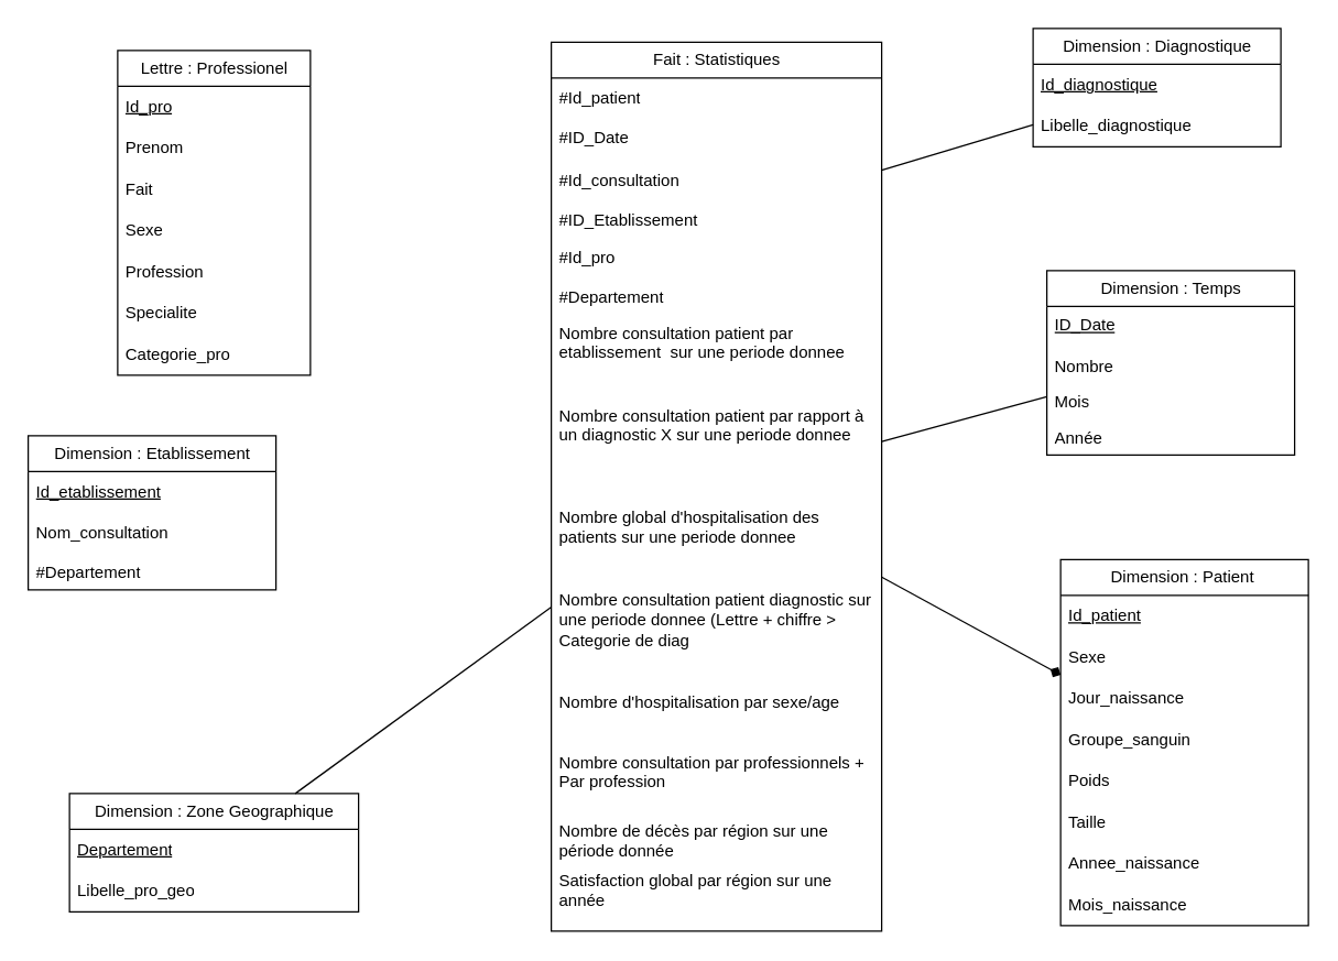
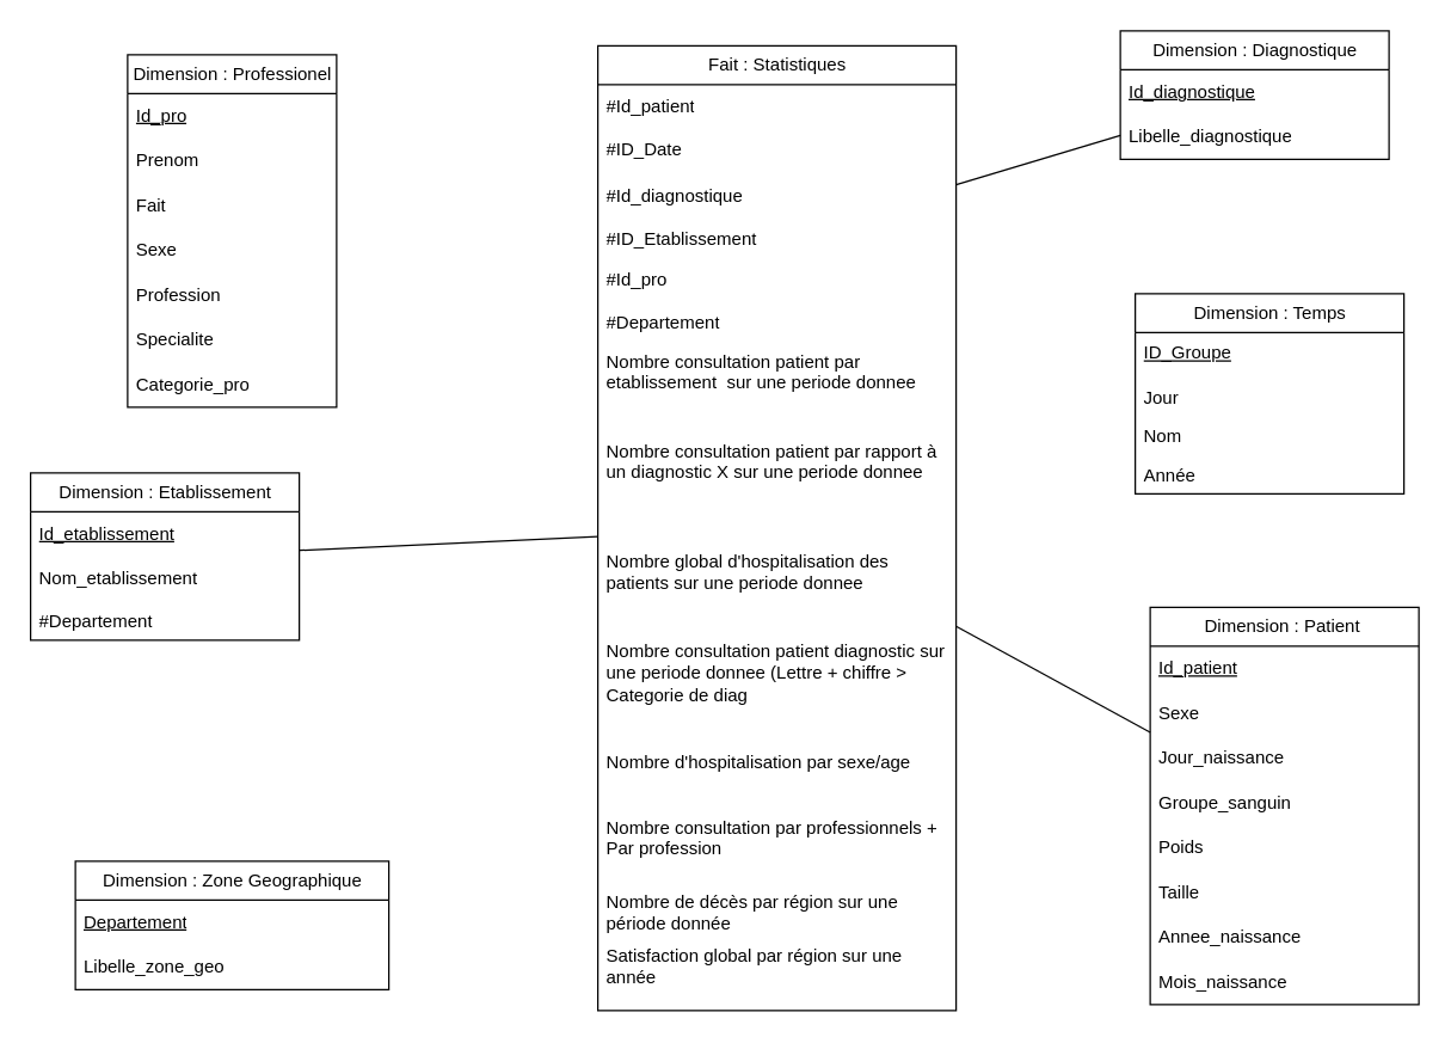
  <mxCell id="0" />
  <mxCell id="1" parent="0" />
  <mxCell id="2" value="Fait : Statistiques" style="swimlane;fontStyle=0;childLayout=stackLayout;horizontal=1;startSize=26;fillColor=none;horizontalStack=0;resizeParent=1;resizeParentMax=0;resizeLast=0;collapsible=1;marginBottom=0;html=1;" parent="1" vertex="1"><mxGeometry x="400" y="30" width="240" height="646" as="geometry"><mxRectangle x="340" y="180" width="140" height="30" as="alternateBounds" /></mxGeometry></mxCell>
  <mxCell id="3" value="#Id_patient" style="text;strokeColor=none;fillColor=none;align=left;verticalAlign=middle;spacingLeft=4;spacingRight=4;overflow=hidden;points=[[0,0.5],[1,0.5]];portConstraint=eastwest;rotatable=0;whiteSpace=wrap;html=1;" vertex="1" parent="2"><mxGeometry y="26" width="240" height="30" as="geometry" /></mxCell>
  <mxCell id="4" value="#ID_Date" style="text;strokeColor=none;fillColor=none;align=left;verticalAlign=top;spacingLeft=4;spacingRight=4;overflow=hidden;rotatable=0;points=[[0,0.5],[1,0.5]];portConstraint=eastwest;whiteSpace=wrap;html=1;" vertex="1" parent="2"><mxGeometry y="56" width="240" height="30" as="geometry" /></mxCell>
- <mxCell id="5" value="#Id_consultation" style="text;strokeColor=none;fillColor=none;align=left;verticalAlign=middle;spacingLeft=4;spacingRight=4;overflow=hidden;points=[[0,0.5],[1,0.5]];portConstraint=eastwest;rotatable=0;whiteSpace=wrap;html=1;" vertex="1" parent="2"><mxGeometry y="86" width="240" height="30" as="geometry" /></mxCell>
+ <mxCell id="5" value="#Id_diagnostique" style="text;strokeColor=none;fillColor=none;align=left;verticalAlign=middle;spacingLeft=4;spacingRight=4;overflow=hidden;points=[[0,0.5],[1,0.5]];portConstraint=eastwest;rotatable=0;whiteSpace=wrap;html=1;" vertex="1" parent="2"><mxGeometry y="86" width="240" height="30" as="geometry" /></mxCell>
  <mxCell id="6" value="#ID_Etablissement" style="text;strokeColor=none;fillColor=none;align=left;verticalAlign=top;spacingLeft=4;spacingRight=4;overflow=hidden;rotatable=0;points=[[0,0.5],[1,0.5]];portConstraint=eastwest;whiteSpace=wrap;html=1;" parent="2" vertex="1"><mxGeometry y="116" width="240" height="26" as="geometry" /></mxCell>
  <mxCell id="7" value="#Id_pro" style="text;strokeColor=none;fillColor=none;align=left;verticalAlign=middle;spacingLeft=4;spacingRight=4;overflow=hidden;points=[[0,0.5],[1,0.5]];portConstraint=eastwest;rotatable=0;whiteSpace=wrap;html=1;" vertex="1" parent="2"><mxGeometry y="142" width="240" height="30" as="geometry" /></mxCell>
  <mxCell id="8" value="#Departement" style="text;strokeColor=none;fillColor=none;align=left;verticalAlign=top;spacingLeft=4;spacingRight=4;overflow=hidden;rotatable=0;points=[[0,0.5],[1,0.5]];portConstraint=eastwest;whiteSpace=wrap;html=1;" parent="2" vertex="1"><mxGeometry y="172" width="240" height="26" as="geometry" /></mxCell>
  <mxCell id="9" value="&lt;div&gt;Nombre consultation patient par etablissement&amp;nbsp; sur une periode donnee&amp;nbsp;&lt;/div&gt;" style="text;strokeColor=none;fillColor=none;align=left;verticalAlign=top;spacingLeft=4;spacingRight=4;overflow=hidden;rotatable=0;points=[[0,0.5],[1,0.5]];portConstraint=eastwest;whiteSpace=wrap;html=1;" parent="2" vertex="1"><mxGeometry y="198" width="240" height="60" as="geometry" /></mxCell>
  <mxCell id="10" value="Nombre consultation patient par rapport à un diagnostic X sur une periode donnee&amp;nbsp;" style="text;strokeColor=none;fillColor=none;align=left;verticalAlign=top;spacingLeft=4;spacingRight=4;overflow=hidden;rotatable=0;points=[[0,0.5],[1,0.5]];portConstraint=eastwest;whiteSpace=wrap;html=1;" parent="2" vertex="1"><mxGeometry y="258" width="240" height="74" as="geometry" /></mxCell>
  <mxCell id="11" value="&lt;div&gt;Nombre global d'hospitalisation des patients sur une periode donnee&lt;/div&gt;" style="text;strokeColor=none;fillColor=none;align=left;verticalAlign=top;spacingLeft=4;spacingRight=4;overflow=hidden;rotatable=0;points=[[0,0.5],[1,0.5]];portConstraint=eastwest;whiteSpace=wrap;html=1;" parent="2" vertex="1"><mxGeometry y="332" width="240" height="60" as="geometry" /></mxCell>
  <mxCell id="12" value="Nombre consultation patient diagnostic sur une periode donnee (Lettre + chiffre &amp;gt; Categorie de diag" style="text;strokeColor=none;fillColor=none;align=left;verticalAlign=top;spacingLeft=4;spacingRight=4;overflow=hidden;rotatable=0;points=[[0,0.5],[1,0.5]];portConstraint=eastwest;whiteSpace=wrap;html=1;" parent="2" vertex="1"><mxGeometry y="392" width="240" height="74" as="geometry" /></mxCell>
  <mxCell id="13" value="&lt;div&gt;Nombre d'hospitalisation par sexe/age&lt;/div&gt;" style="text;strokeColor=none;fillColor=none;align=left;verticalAlign=top;spacingLeft=4;spacingRight=4;overflow=hidden;rotatable=0;points=[[0,0.5],[1,0.5]];portConstraint=eastwest;whiteSpace=wrap;html=1;" parent="2" vertex="1"><mxGeometry y="466" width="240" height="44" as="geometry" /></mxCell>
  <mxCell id="14" value="Nombre consultation par professionnels + Par profession" style="text;strokeColor=none;fillColor=none;align=left;verticalAlign=top;spacingLeft=4;spacingRight=4;overflow=hidden;rotatable=0;points=[[0,0.5],[1,0.5]];portConstraint=eastwest;whiteSpace=wrap;html=1;" parent="2" vertex="1"><mxGeometry y="510" width="240" height="50" as="geometry" /></mxCell>
  <mxCell id="15" value="Nombre de décès par région sur une période donnée" style="text;strokeColor=none;fillColor=none;align=left;verticalAlign=top;spacingLeft=4;spacingRight=4;overflow=hidden;rotatable=0;points=[[0,0.5],[1,0.5]];portConstraint=eastwest;whiteSpace=wrap;html=1;" parent="2" vertex="1"><mxGeometry y="560" width="240" height="36" as="geometry" /></mxCell>
  <mxCell id="16" value="Satisfaction global par région sur une année" style="text;strokeColor=none;fillColor=none;align=left;verticalAlign=top;spacingLeft=4;spacingRight=4;overflow=hidden;rotatable=0;points=[[0,0.5],[1,0.5]];portConstraint=eastwest;whiteSpace=wrap;html=1;" parent="2" vertex="1"><mxGeometry y="596" width="240" height="50" as="geometry" /></mxCell>
  <mxCell id="17" value="Dimension : Etablissement" style="swimlane;fontStyle=0;childLayout=stackLayout;horizontal=1;startSize=26;fillColor=none;horizontalStack=0;resizeParent=1;resizeParentMax=0;resizeLast=0;collapsible=1;marginBottom=0;html=1;" parent="1" vertex="1"><mxGeometry x="20" y="316" width="180" height="112" as="geometry"><mxRectangle x="340" y="180" width="140" height="30" as="alternateBounds" /></mxGeometry></mxCell>
  <mxCell id="18" value="&lt;u&gt;Id_etablissement&lt;/u&gt;" style="text;strokeColor=none;fillColor=none;align=left;verticalAlign=middle;spacingLeft=4;spacingRight=4;overflow=hidden;points=[[0,0.5],[1,0.5]];portConstraint=eastwest;rotatable=0;whiteSpace=wrap;html=1;" vertex="1" parent="17"><mxGeometry y="26" width="180" height="30" as="geometry" /></mxCell>
- <mxCell id="19" value="Nom_consultation" style="text;strokeColor=none;fillColor=none;align=left;verticalAlign=middle;spacingLeft=4;spacingRight=4;overflow=hidden;points=[[0,0.5],[1,0.5]];portConstraint=eastwest;rotatable=0;whiteSpace=wrap;html=1;" vertex="1" parent="17"><mxGeometry y="56" width="180" height="30" as="geometry" /></mxCell>
+ <mxCell id="19" value="Nom_etablissement" style="text;strokeColor=none;fillColor=none;align=left;verticalAlign=middle;spacingLeft=4;spacingRight=4;overflow=hidden;points=[[0,0.5],[1,0.5]];portConstraint=eastwest;rotatable=0;whiteSpace=wrap;html=1;" vertex="1" parent="17"><mxGeometry y="56" width="180" height="30" as="geometry" /></mxCell>
  <mxCell id="20" value="#Departement" style="text;strokeColor=none;fillColor=none;align=left;verticalAlign=top;spacingLeft=4;spacingRight=4;overflow=hidden;rotatable=0;points=[[0,0.5],[1,0.5]];portConstraint=eastwest;whiteSpace=wrap;html=1;" parent="17" vertex="1"><mxGeometry y="86" width="180" height="26" as="geometry" /></mxCell>
+ <mxCell id="21" value="" style="endArrow=none;html=1;rounded=0;" parent="1" source="2" target="17" edge="1"><mxGeometry width="50" height="50" relative="1" as="geometry"><mxPoint x="-108" y="-15" as="sourcePoint" /><mxPoint x="-78" y="-41" as="targetPoint" /></mxGeometry></mxCell>
  <mxCell id="22" value="Dimension : Diagnostique" style="swimlane;fontStyle=0;childLayout=stackLayout;horizontal=1;startSize=26;fillColor=none;horizontalStack=0;resizeParent=1;resizeParentMax=0;resizeLast=0;collapsible=1;marginBottom=0;html=1;" parent="1" vertex="1"><mxGeometry x="750" y="20" width="180" height="86" as="geometry"><mxRectangle x="340" y="180" width="140" height="30" as="alternateBounds" /></mxGeometry></mxCell>
  <mxCell id="23" value="&lt;u&gt;Id_diagnostique&lt;/u&gt;" style="text;strokeColor=none;fillColor=none;align=left;verticalAlign=middle;spacingLeft=4;spacingRight=4;overflow=hidden;points=[[0,0.5],[1,0.5]];portConstraint=eastwest;rotatable=0;whiteSpace=wrap;html=1;" vertex="1" parent="22"><mxGeometry y="26" width="180" height="30" as="geometry" /></mxCell>
  <mxCell id="24" value="Libelle_diagnostique" style="text;strokeColor=none;fillColor=none;align=left;verticalAlign=middle;spacingLeft=4;spacingRight=4;overflow=hidden;points=[[0,0.5],[1,0.5]];portConstraint=eastwest;rotatable=0;whiteSpace=wrap;html=1;" vertex="1" parent="22"><mxGeometry y="56" width="180" height="30" as="geometry" /></mxCell>
  <mxCell id="25" value="Dimension : Temps" style="swimlane;fontStyle=0;childLayout=stackLayout;horizontal=1;startSize=26;fillColor=none;horizontalStack=0;resizeParent=1;resizeParentMax=0;resizeLast=0;collapsible=1;marginBottom=0;html=1;" parent="1" vertex="1"><mxGeometry x="760" y="196" width="180" height="134" as="geometry"><mxRectangle x="340" y="180" width="140" height="30" as="alternateBounds" /></mxGeometry></mxCell>
- <mxCell id="26" value="&lt;u&gt;ID_Date&lt;/u&gt;" style="text;strokeColor=none;fillColor=none;align=left;verticalAlign=top;spacingLeft=4;spacingRight=4;overflow=hidden;rotatable=0;points=[[0,0.5],[1,0.5]];portConstraint=eastwest;whiteSpace=wrap;html=1;" vertex="1" parent="25"><mxGeometry y="26" width="180" height="30" as="geometry" /></mxCell>
- <mxCell id="27" value="Nombre&amp;nbsp;&lt;div&gt;&lt;br&gt;&lt;/div&gt;" style="text;strokeColor=none;fillColor=none;align=left;verticalAlign=top;spacingLeft=4;spacingRight=4;overflow=hidden;rotatable=0;points=[[0,0.5],[1,0.5]];portConstraint=eastwest;whiteSpace=wrap;html=1;" parent="25" vertex="1"><mxGeometry y="56" width="180" height="26" as="geometry" /></mxCell>
- <mxCell id="28" value="&lt;div&gt;Mois&lt;/div&gt;" style="text;strokeColor=none;fillColor=none;align=left;verticalAlign=top;spacingLeft=4;spacingRight=4;overflow=hidden;rotatable=0;points=[[0,0.5],[1,0.5]];portConstraint=eastwest;whiteSpace=wrap;html=1;" parent="25" vertex="1"><mxGeometry y="82" width="180" height="26" as="geometry" /></mxCell>
+ <mxCell id="26" value="&lt;u&gt;ID_Groupe&lt;/u&gt;" style="text;strokeColor=none;fillColor=none;align=left;verticalAlign=top;spacingLeft=4;spacingRight=4;overflow=hidden;rotatable=0;points=[[0,0.5],[1,0.5]];portConstraint=eastwest;whiteSpace=wrap;html=1;" vertex="1" parent="25"><mxGeometry y="26" width="180" height="30" as="geometry" /></mxCell>
+ <mxCell id="27" value="Jour&amp;nbsp;&lt;div&gt;&lt;br&gt;&lt;/div&gt;" style="text;strokeColor=none;fillColor=none;align=left;verticalAlign=top;spacingLeft=4;spacingRight=4;overflow=hidden;rotatable=0;points=[[0,0.5],[1,0.5]];portConstraint=eastwest;whiteSpace=wrap;html=1;" parent="25" vertex="1"><mxGeometry y="56" width="180" height="26" as="geometry" /></mxCell>
+ <mxCell id="28" value="&lt;div&gt;Nom&lt;/div&gt;" style="text;strokeColor=none;fillColor=none;align=left;verticalAlign=top;spacingLeft=4;spacingRight=4;overflow=hidden;rotatable=0;points=[[0,0.5],[1,0.5]];portConstraint=eastwest;whiteSpace=wrap;html=1;" parent="25" vertex="1"><mxGeometry y="82" width="180" height="26" as="geometry" /></mxCell>
  <mxCell id="29" value="Année" style="text;strokeColor=none;fillColor=none;align=left;verticalAlign=top;spacingLeft=4;spacingRight=4;overflow=hidden;rotatable=0;points=[[0,0.5],[1,0.5]];portConstraint=eastwest;whiteSpace=wrap;html=1;" parent="25" vertex="1"><mxGeometry y="108" width="180" height="26" as="geometry" /></mxCell>
  <mxCell id="30" value="Dimension : Patient&amp;nbsp;" style="swimlane;fontStyle=0;childLayout=stackLayout;horizontal=1;startSize=26;fillColor=none;horizontalStack=0;resizeParent=1;resizeParentMax=0;resizeLast=0;collapsible=1;marginBottom=0;html=1;" parent="1" vertex="1"><mxGeometry x="770" y="406" width="180" height="266" as="geometry"><mxRectangle x="340" y="180" width="140" height="30" as="alternateBounds" /></mxGeometry></mxCell>
  <mxCell id="31" value="&lt;u&gt;Id_patient&lt;/u&gt;" style="text;strokeColor=none;fillColor=none;align=left;verticalAlign=middle;spacingLeft=4;spacingRight=4;overflow=hidden;points=[[0,0.5],[1,0.5]];portConstraint=eastwest;rotatable=0;whiteSpace=wrap;html=1;" vertex="1" parent="30"><mxGeometry y="26" width="180" height="30" as="geometry" /></mxCell>
  <mxCell id="32" value="&lt;div&gt;&lt;span style=&quot;background-color: initial;&quot;&gt;Sexe&lt;/span&gt;&lt;br&gt;&lt;/div&gt;" style="text;strokeColor=none;fillColor=none;align=left;verticalAlign=middle;spacingLeft=4;spacingRight=4;overflow=hidden;points=[[0,0.5],[1,0.5]];portConstraint=eastwest;rotatable=0;whiteSpace=wrap;html=1;" vertex="1" parent="30"><mxGeometry y="56" width="180" height="30" as="geometry" /></mxCell>
  <mxCell id="33" value="Jour_naissance" style="text;strokeColor=none;fillColor=none;align=left;verticalAlign=middle;spacingLeft=4;spacingRight=4;overflow=hidden;points=[[0,0.5],[1,0.5]];portConstraint=eastwest;rotatable=0;whiteSpace=wrap;html=1;" vertex="1" parent="30"><mxGeometry y="86" width="180" height="30" as="geometry" /></mxCell>
  <mxCell id="34" value="Groupe_sanguin" style="text;strokeColor=none;fillColor=none;align=left;verticalAlign=middle;spacingLeft=4;spacingRight=4;overflow=hidden;points=[[0,0.5],[1,0.5]];portConstraint=eastwest;rotatable=0;whiteSpace=wrap;html=1;" vertex="1" parent="30"><mxGeometry y="116" width="180" height="30" as="geometry" /></mxCell>
  <mxCell id="35" value="Poids" style="text;strokeColor=none;fillColor=none;align=left;verticalAlign=middle;spacingLeft=4;spacingRight=4;overflow=hidden;points=[[0,0.5],[1,0.5]];portConstraint=eastwest;rotatable=0;whiteSpace=wrap;html=1;" vertex="1" parent="30"><mxGeometry y="146" width="180" height="30" as="geometry" /></mxCell>
  <mxCell id="36" value="Taille" style="text;strokeColor=none;fillColor=none;align=left;verticalAlign=middle;spacingLeft=4;spacingRight=4;overflow=hidden;points=[[0,0.5],[1,0.5]];portConstraint=eastwest;rotatable=0;whiteSpace=wrap;html=1;" vertex="1" parent="30"><mxGeometry y="176" width="180" height="30" as="geometry" /></mxCell>
  <mxCell id="37" value="Annee_naissance&lt;span style=&quot;color: rgba(0, 0, 0, 0); font-family: monospace; font-size: 0px; text-wrap: nowrap;&quot;&gt;%3CmxGraphModel%3E%3Croot%3E%3CmxCell%20id%3D%220%22%2F%3E%3CmxCell%20id%3D%221%22%20parent%3D%220%22%2F%3E%3CmxCell%20id%3D%222%22%20value%3D%22Taille%3A%20int%22%20style%3D%22text%3BstrokeColor%3Dnone%3BfillColor%3Dnone%3Balign%3Dleft%3BverticalAlign%3Dmiddle%3BspacingLeft%3D4%3BspacingRight%3D4%3Boverflow%3Dhidden%3Bpoints%3D%5B%5B0%2C0.5%5D%2C%5B1%2C0.5%5D%5D%3BportConstraint%3Deastwest%3Brotatable%3D0%3BwhiteSpace%3Dwrap%3Bhtml%3D1%3B%22%20vertex%3D%221%22%20parent%3D%221%22%3E%3CmxGeometry%20x%3D%22-181.99%22%20y%3D%22386.98%22%20width%3D%22140%22%20height%3D%2230%22%20as%3D%22geometry%22%2F%3E%3C%2FmxCell%3E%3C%2Froot%3E%3C%2FmxGraphM&lt;/span&gt;" style="text;strokeColor=none;fillColor=none;align=left;verticalAlign=middle;spacingLeft=4;spacingRight=4;overflow=hidden;points=[[0,0.5],[1,0.5]];portConstraint=eastwest;rotatable=0;whiteSpace=wrap;html=1;" vertex="1" parent="30"><mxGeometry y="206" width="180" height="30" as="geometry" /></mxCell>
  <mxCell id="38" value="Mois_naissance&lt;span style=&quot;color: rgba(0, 0, 0, 0); font-family: monospace; font-size: 0px; text-wrap: nowrap;&quot;&gt;%3CmxGraphModel%3E%3Croot%3E%3CmxCell%20id%3D%220%22%2F%3E%3CmxCell%20id%3D%221%22%20parent%3D%220%22%2F%3E%3CmxCell%20id%3D%222%22%20value%3D%22Taille%3A%20int%22%20style%3D%22text%3BstrokeColor%3Dnone%3BfillColor%3Dnone%3Balign%3Dleft%3BverticalAlign%3Dmiddle%3BspacingLeft%3D4%3BspacingRight%3D4%3Boverflow%3Dhidden%3Bpoints%3D%5B%5B0%2C0.5%5D%2C%5B1%2C0.5%5D%5D%3BportConstraint%3Deastwest%3Brotatable%3D0%3BwhiteSpace%3Dwrap%3Bhtml%3D1%3B%22%20vertex%3D%221%22%20parent%3D%221%22%3E%3CmxGeometry%20x%3D%22-181.99%22%20y%3D%22386.98%22%20width%3D%22140%22%20height%3D%2230%22%20as%3D%22geometry%22%2F%3E%3C%2FmxCell%3E%3C%2Froot%3E%3C%2FmxGraphModel%3E&lt;/span&gt;" style="text;strokeColor=none;fillColor=none;align=left;verticalAlign=middle;spacingLeft=4;spacingRight=4;overflow=hidden;points=[[0,0.5],[1,0.5]];portConstraint=eastwest;rotatable=0;whiteSpace=wrap;html=1;" vertex="1" parent="30"><mxGeometry y="236" width="180" height="30" as="geometry" /></mxCell>
- <mxCell id="39" value="Lettre : Professionel" style="swimlane;fontStyle=0;childLayout=stackLayout;horizontal=1;startSize=26;fillColor=none;horizontalStack=0;resizeParent=1;resizeParentMax=0;resizeLast=0;collapsible=1;marginBottom=0;html=1;" parent="1" vertex="1"><mxGeometry x="85" y="36" width="140" height="236" as="geometry" /></mxCell>
+ <mxCell id="39" value="Dimension : Professionel" style="swimlane;fontStyle=0;childLayout=stackLayout;horizontal=1;startSize=26;fillColor=none;horizontalStack=0;resizeParent=1;resizeParentMax=0;resizeLast=0;collapsible=1;marginBottom=0;html=1;" parent="1" vertex="1"><mxGeometry x="85" y="36" width="140" height="236" as="geometry" /></mxCell>
  <mxCell id="40" value="&lt;u&gt;Id_pro&lt;/u&gt;" style="text;strokeColor=none;fillColor=none;align=left;verticalAlign=middle;spacingLeft=4;spacingRight=4;overflow=hidden;points=[[0,0.5],[1,0.5]];portConstraint=eastwest;rotatable=0;whiteSpace=wrap;html=1;" vertex="1" parent="39"><mxGeometry y="26" width="140" height="30" as="geometry" /></mxCell>
  <mxCell id="41" value="Prenom" style="text;strokeColor=none;fillColor=none;align=left;verticalAlign=middle;spacingLeft=4;spacingRight=4;overflow=hidden;points=[[0,0.5],[1,0.5]];portConstraint=eastwest;rotatable=0;whiteSpace=wrap;html=1;" vertex="1" parent="39"><mxGeometry y="56" width="140" height="30" as="geometry" /></mxCell>
  <mxCell id="42" value="Fait" style="text;strokeColor=none;fillColor=none;align=left;verticalAlign=middle;spacingLeft=4;spacingRight=4;overflow=hidden;points=[[0,0.5],[1,0.5]];portConstraint=eastwest;rotatable=0;whiteSpace=wrap;html=1;" vertex="1" parent="39"><mxGeometry y="86" width="140" height="30" as="geometry" /></mxCell>
  <mxCell id="43" value="Sexe" style="text;strokeColor=none;fillColor=none;align=left;verticalAlign=middle;spacingLeft=4;spacingRight=4;overflow=hidden;points=[[0,0.5],[1,0.5]];portConstraint=eastwest;rotatable=0;whiteSpace=wrap;html=1;" vertex="1" parent="39"><mxGeometry y="116" width="140" height="30" as="geometry" /></mxCell>
  <mxCell id="44" value="Profession" style="text;strokeColor=none;fillColor=none;align=left;verticalAlign=middle;spacingLeft=4;spacingRight=4;overflow=hidden;points=[[0,0.5],[1,0.5]];portConstraint=eastwest;rotatable=0;whiteSpace=wrap;html=1;" vertex="1" parent="39"><mxGeometry y="146" width="140" height="30" as="geometry" /></mxCell>
  <mxCell id="45" value="Specialite" style="text;strokeColor=none;fillColor=none;align=left;verticalAlign=middle;spacingLeft=4;spacingRight=4;overflow=hidden;points=[[0,0.5],[1,0.5]];portConstraint=eastwest;rotatable=0;whiteSpace=wrap;html=1;" vertex="1" parent="39"><mxGeometry y="176" width="140" height="30" as="geometry" /></mxCell>
  <mxCell id="46" value="Categorie_pro" style="text;strokeColor=none;fillColor=none;align=left;verticalAlign=middle;spacingLeft=4;spacingRight=4;overflow=hidden;points=[[0,0.5],[1,0.5]];portConstraint=eastwest;rotatable=0;whiteSpace=wrap;html=1;" vertex="1" parent="39"><mxGeometry y="206" width="140" height="30" as="geometry" /></mxCell>
  <mxCell id="47" value="Dimension : Zone Geographique" style="swimlane;fontStyle=0;childLayout=stackLayout;horizontal=1;startSize=26;fillColor=none;horizontalStack=0;resizeParent=1;resizeParentMax=0;resizeLast=0;collapsible=1;marginBottom=0;html=1;" parent="1" vertex="1"><mxGeometry x="50" y="576" width="210" height="86" as="geometry" /></mxCell>
  <mxCell id="48" value="&lt;u&gt;Departement&lt;/u&gt;" style="text;strokeColor=none;fillColor=none;align=left;verticalAlign=middle;spacingLeft=4;spacingRight=4;overflow=hidden;points=[[0,0.5],[1,0.5]];portConstraint=eastwest;rotatable=0;whiteSpace=wrap;html=1;" vertex="1" parent="47"><mxGeometry y="26" width="210" height="30" as="geometry" /></mxCell>
- <mxCell id="49" value="Libelle_pro_geo" style="text;strokeColor=none;fillColor=none;align=left;verticalAlign=middle;spacingLeft=4;spacingRight=4;overflow=hidden;points=[[0,0.5],[1,0.5]];portConstraint=eastwest;rotatable=0;whiteSpace=wrap;html=1;" vertex="1" parent="47"><mxGeometry y="56" width="210" height="30" as="geometry" /></mxCell>
- <mxCell id="50" value="" style="endArrow=none;html=1;rounded=0;" parent="1" source="2" target="47" edge="1"><mxGeometry width="50" height="50" relative="1" as="geometry"><mxPoint x="400" y="211" as="sourcePoint" /><mxPoint x="283.36" y="155.868" as="targetPoint" /></mxGeometry></mxCell>
+ <mxCell id="49" value="Libelle_zone_geo" style="text;strokeColor=none;fillColor=none;align=left;verticalAlign=middle;spacingLeft=4;spacingRight=4;overflow=hidden;points=[[0,0.5],[1,0.5]];portConstraint=eastwest;rotatable=0;whiteSpace=wrap;html=1;" vertex="1" parent="47"><mxGeometry y="56" width="210" height="30" as="geometry" /></mxCell>
  <mxCell id="51" value="" style="endArrow=none;html=1;rounded=0;exitX=1;exitY=0.5;exitDx=0;exitDy=0;" parent="1" target="22" edge="1"><mxGeometry width="50" height="50" relative="1" as="geometry"><mxPoint x="640" y="123" as="sourcePoint" /><mxPoint x="674.78" y="88.702" as="targetPoint" /></mxGeometry></mxCell>
- <mxCell id="52" value="" style="endArrow=none;html=1;rounded=0;" edge="1" parent="1" source="2" target="25"><mxGeometry width="50" height="50" relative="1" as="geometry"><mxPoint x="650" y="133" as="sourcePoint" /><mxPoint x="760" y="100" as="targetPoint" /></mxGeometry></mxCell>
- <mxCell id="53" value="" style="endArrow=diamond;html=1;rounded=0;" edge="1" parent="1" source="2" target="30"><mxGeometry width="50" height="50" relative="1" as="geometry"><mxPoint x="650" y="369" as="sourcePoint" /><mxPoint x="860" y="302" as="targetPoint" /></mxGeometry></mxCell>
+ <mxCell id="53" value="" style="endArrow=none;html=1;rounded=0;" edge="1" parent="1" source="2" target="30"><mxGeometry width="50" height="50" relative="1" as="geometry"><mxPoint x="650" y="369" as="sourcePoint" /><mxPoint x="860" y="302" as="targetPoint" /></mxGeometry></mxCell>
